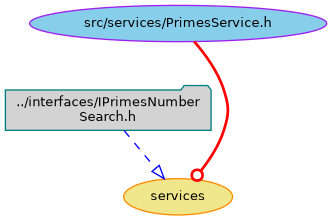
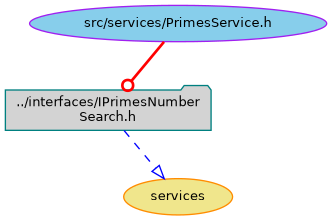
  digraph {
    node [fontname=Helvetica fontsize=10 shape=ellipse style=filled]
    edge [fontname=Helvetica fontsize=10 labelfontname=Helvetica labelfontsize=10]
    n1 [color=purple fillcolor=skyblue fontcolor=black height=0.2 label="src/services/PrimesService.h" width=0.4]
    n2 [color=teal fillcolor=lightgrey height=0.2 label="../interfaces/IPrimesNumber\lSearch.h" shape=folder width=0.4]
    n3 [color=darkorange fillcolor=khaki height=0.2 label=services width=0.4]
-   n1 -> n3 [arrowhead=odot color=red style=bold]
+   n1 -> n2 [arrowhead=odot color=red style=bold]
    n2 -> n3 [arrowhead=onormal color=blue style=dashed]
  }
